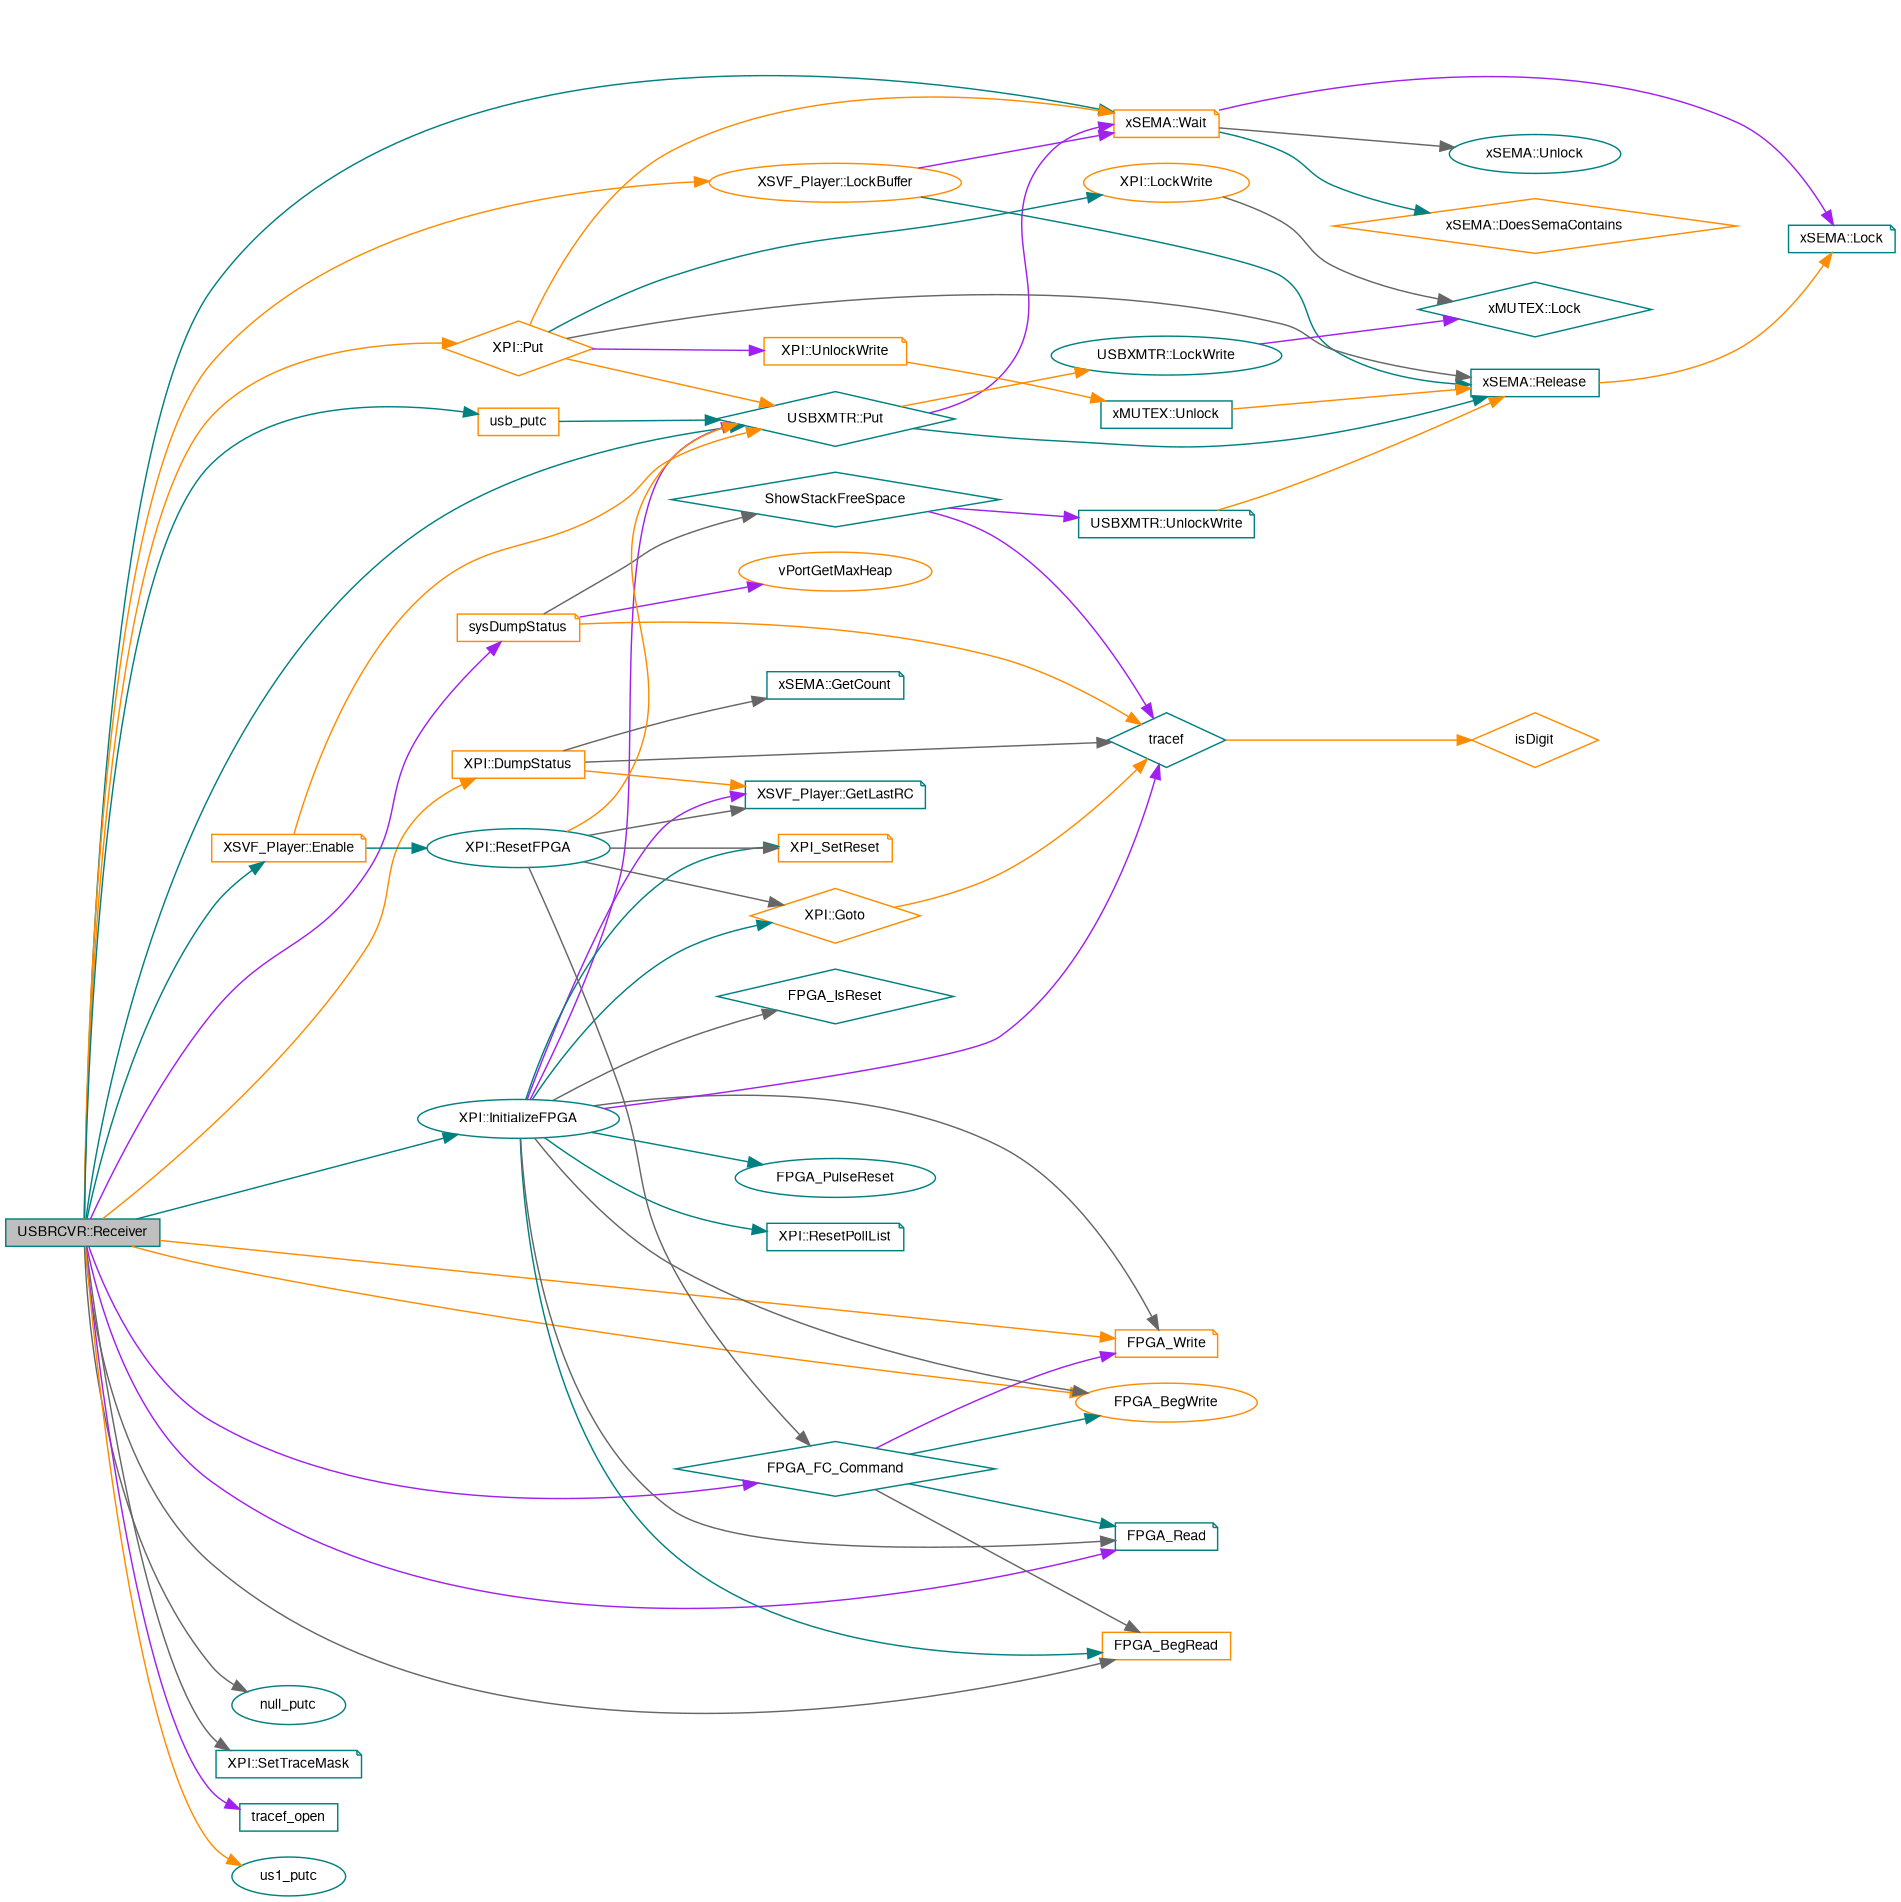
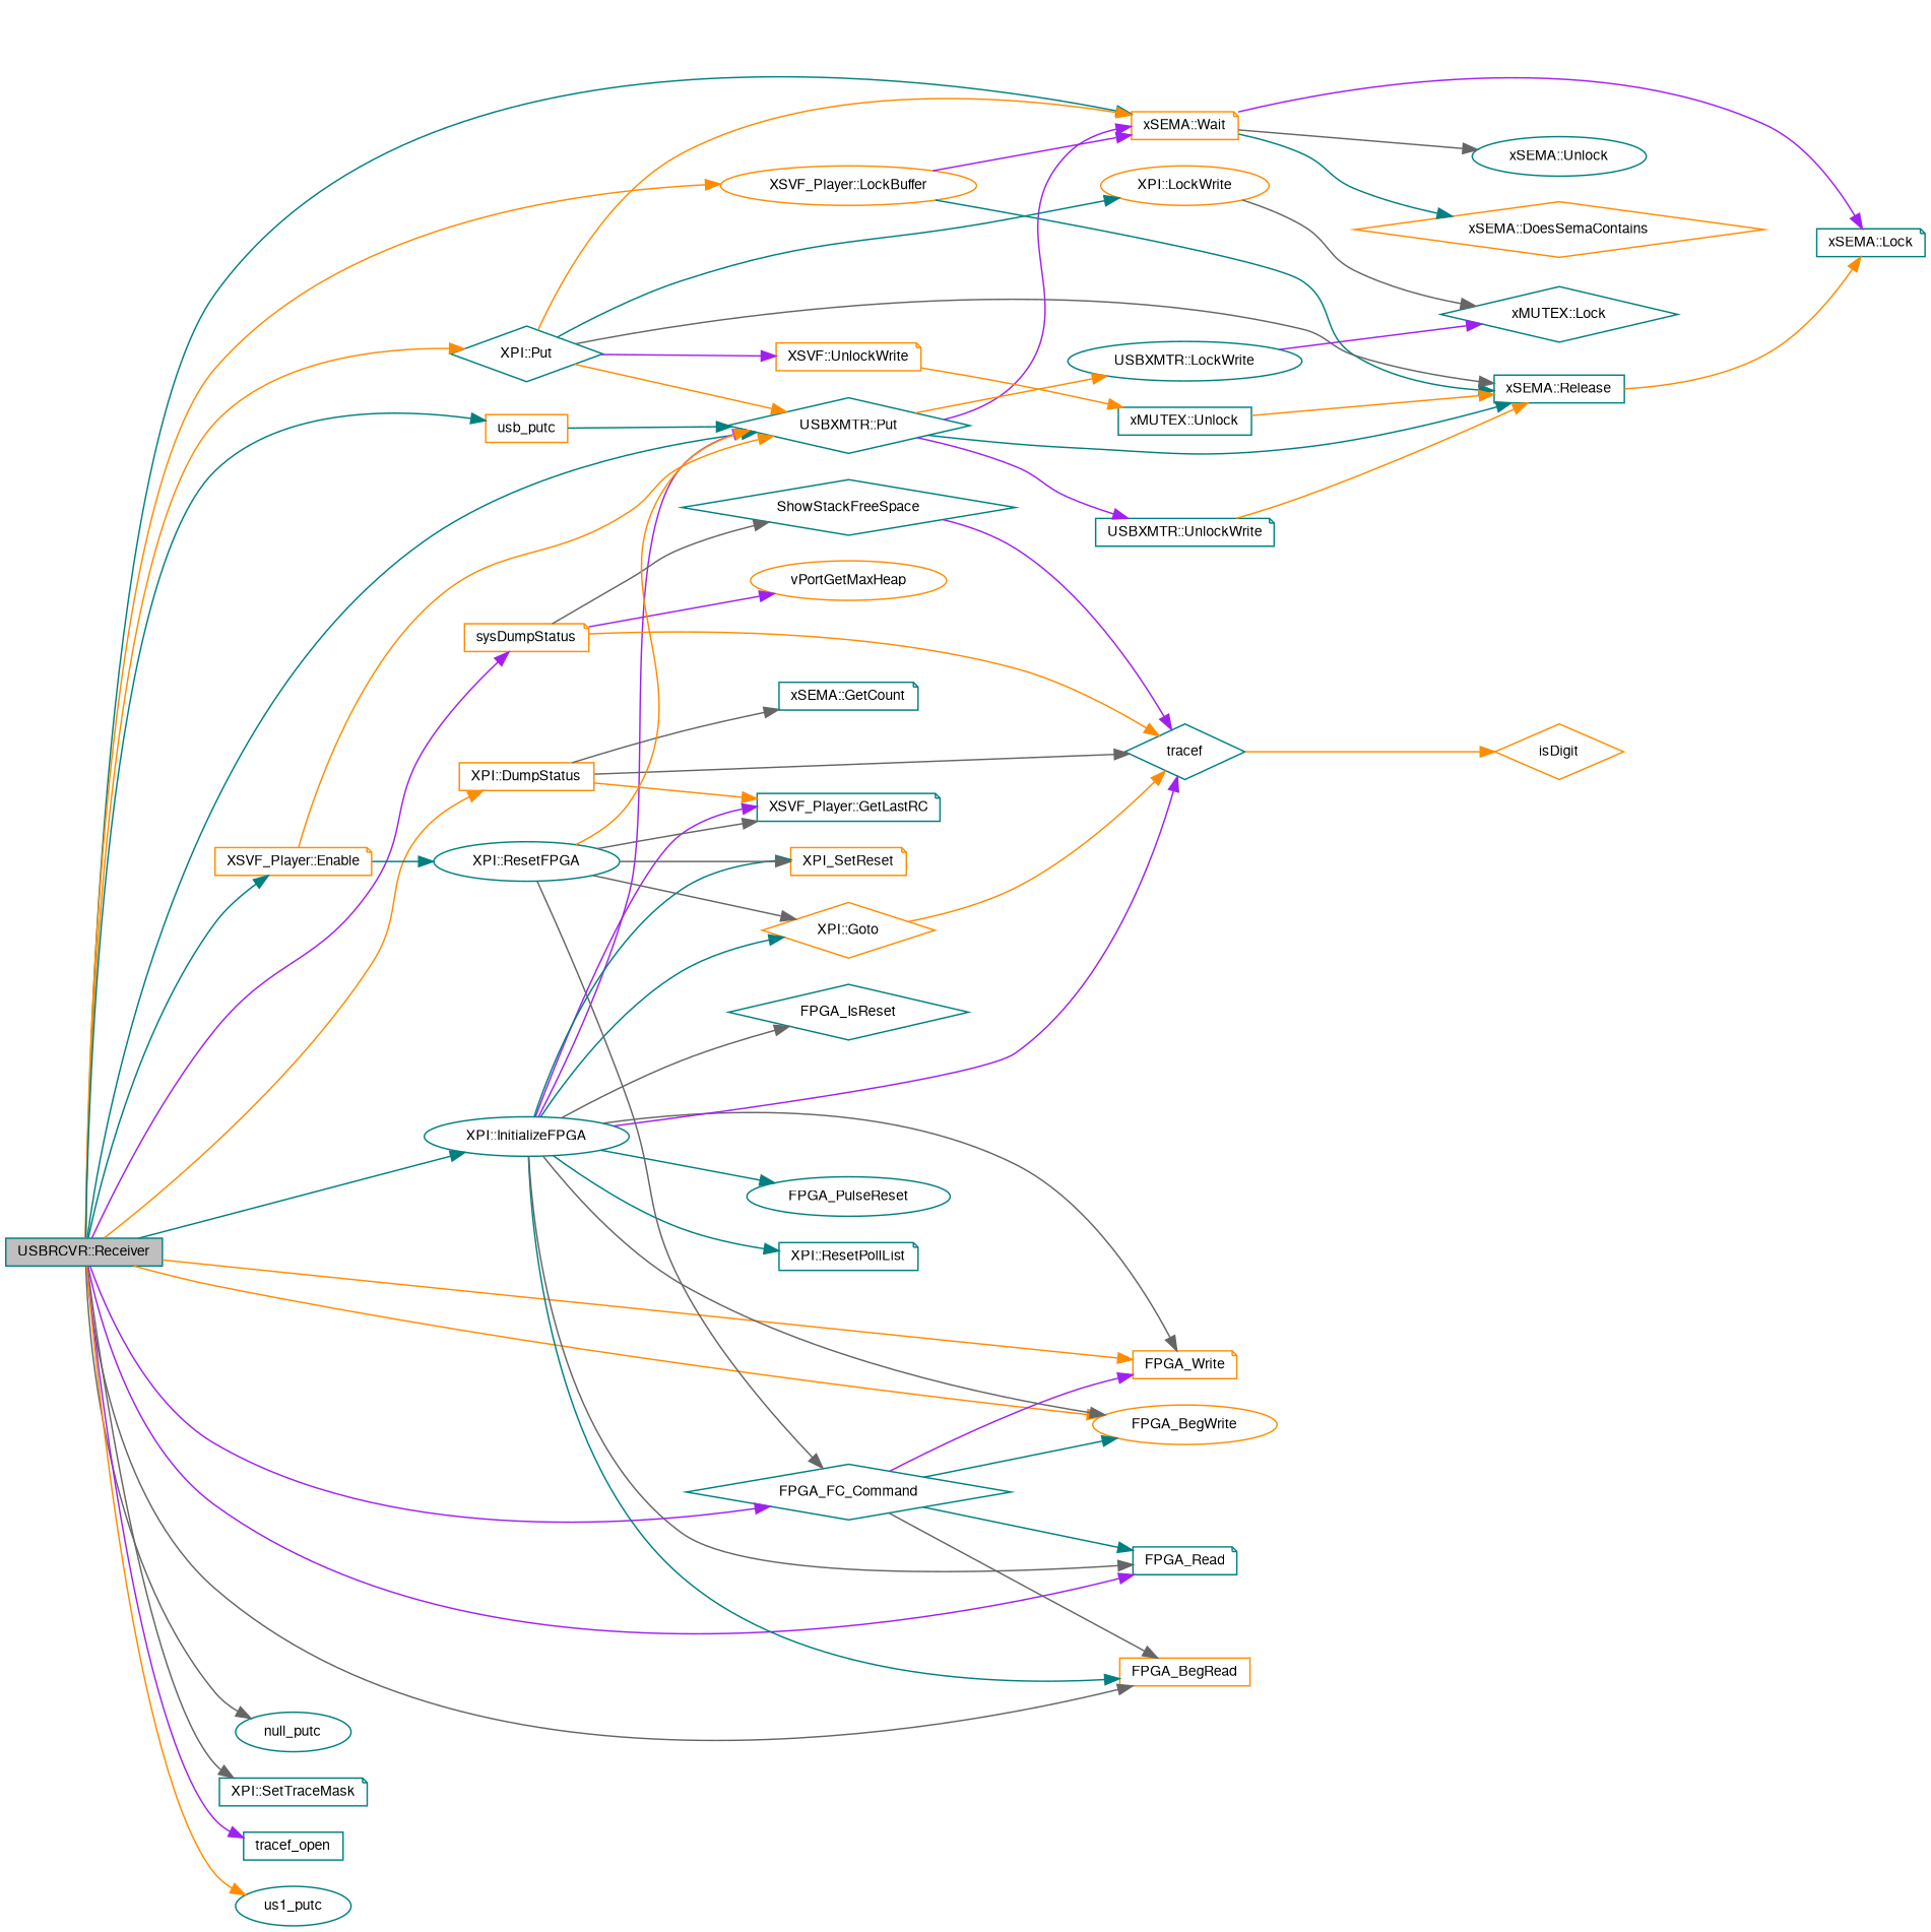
  digraph {
    rankdir=LR
    node [color=teal fontname=FreeSans fontsize=10 shape=note]
    edge [color=darkorange fontname=FreeSans fontsize=10 labelfontname=FreeSans labelfontsize=10 style=solid]
    n1 [fillcolor=grey75 fontcolor=black height=0.2 label="USBRCVR::Receiver" shape=box style=filled width=0.4]
    n2 [color=darkorange height=0.2 label="XPI::DumpStatus" shape=box width=0.4]
    n3 [color=darkorange height=0.2 label="XSVF_Player::Enable" width=0.4]
    n4 [height=0.2 label="USBXMTR::Put" shape=diamond width=0.4]
    n5 [color=darkorange height=0.2 label="xSEMA::Wait" width=0.4]
    n6 [height=0.2 label=FPGA_FC_Command shape=diamond width=0.4]
    n7 [color=darkorange height=0.2 label=FPGA_BegRead shape=box width=0.4]
    n8 [color=darkorange height=0.2 label=FPGA_BegWrite shape=ellipse width=0.4]
    n9 [height=0.2 label=FPGA_Read width=0.4]
    n10 [color=darkorange height=0.2 label=FPGA_Write width=0.4]
    n11 [height=0.2 label="XPI::InitializeFPGA" shape=ellipse width=0.4]
    n12 [color=darkorange height=0.2 label="XSVF_Player::LockBuffer" shape=ellipse width=0.4]
    n13 [height=0.2 label=null_putc shape=ellipse width=0.4]
-   n14 [color=darkorange height=0.2 label="XPI::Put" shape=diamond width=0.4]
+   n14 [height=0.2 label="XPI::Put" shape=diamond width=0.4]
    n15 [height=0.2 label="XPI::SetTraceMask" width=0.4]
    n16 [color=darkorange height=0.2 label=sysDumpStatus width=0.4]
    n17 [height=0.2 label=tracef_open shape=box width=0.4]
    n18 [height=0.2 label=us1_putc shape=ellipse width=0.4]
    n19 [color=darkorange height=0.2 label=usb_putc shape=box width=0.4]
    n20 [height=0.2 label="xSEMA::GetCount" width=0.4]
    n21 [height=0.2 label="XSVF_Player::GetLastRC" width=0.4]
    n22 [height=0.2 label=tracef shape=diamond width=0.4]
    n23 [height=0.2 label="XPI::ResetFPGA" shape=ellipse width=0.4]
    n24 [height=0.2 label="USBXMTR::LockWrite" shape=ellipse width=0.4]
    n25 [height=0.2 label="xSEMA::Release" shape=box width=0.4]
    n26 [height=0.2 label="USBXMTR::UnlockWrite" width=0.4]
    n27 [color=darkorange height=0.2 label="xSEMA::DoesSemaContains" shape=diamond width=0.4]
    n28 [height=0.2 label="xSEMA::Lock" width=0.4]
    n29 [height=0.2 label="xSEMA::Unlock" shape=ellipse width=0.4]
    n30 [color=darkorange height=0.2 label=XPI_SetReset width=0.4]
    n31 [color=darkorange height=0.2 label="XPI::Goto" shape=diamond width=0.4]
    n32 [height=0.2 label=FPGA_IsReset shape=diamond width=0.4]
    n33 [height=0.2 label=FPGA_PulseReset shape=ellipse width=0.4]
    n34 [height=0.2 label="XPI::ResetPollList" width=0.4]
    n35 [color=darkorange height=0.2 label="XPI::LockWrite" shape=ellipse width=0.4]
-   n36 [color=darkorange height=0.2 label="XPI::UnlockWrite" width=0.4]
+   n36 [color=darkorange height=0.2 label="XSVF::UnlockWrite" width=0.4]
    n37 [height=0.2 label=ShowStackFreeSpace shape=diamond width=0.4]
    n38 [color=darkorange height=0.2 label=vPortGetMaxHeap shape=ellipse width=0.4]
    n39 [color=darkorange height=0.2 label=isDigit shape=diamond width=0.4]
    n40 [height=0.2 label="xMUTEX::Lock" shape=diamond width=0.4]
    n41 [height=0.2 label="xMUTEX::Unlock" shape=box width=0.4]
    n1 -> n2
    n1 -> n3 [color=teal]
    n1 -> n4 [color=teal]
    n1 -> n5 [color=teal]
    n1 -> n6 [color=purple]
    n1 -> n7 [color=gray40]
    n1 -> n8
    n1 -> n9 [color=purple]
    n1 -> n10
    n1 -> n11 [color=teal]
    n1 -> n12
    n1 -> n13 [color=gray40]
    n1 -> n14
    n1 -> n15 [color=gray40]
    n1 -> n16 [color=purple]
    n1 -> n17 [color=purple]
    n1 -> n18
    n1 -> n19 [color=teal]
    n2 -> n20 [color=gray40]
    n2 -> n21
    n2 -> n22 [color=gray40]
    n3 -> n4
    n3 -> n23 [color=teal]
    n4 -> n5 [color=purple]
    n4 -> n24
    n4 -> n25 [color=teal]
-   n37 -> n26 [color=purple]
+   n4 -> n26 [color=purple]
    n5 -> n27 [color=teal]
    n5 -> n28 [color=purple]
    n5 -> n29 [color=gray40]
    n6 -> n7 [color=gray40]
    n6 -> n8 [color=teal]
    n6 -> n9 [color=teal]
    n6 -> n10 [color=purple]
    n11 -> n4 [color=purple]
    n11 -> n7 [color=teal]
    n11 -> n8 [color=gray40]
    n11 -> n9 [color=gray40]
    n11 -> n10 [color=gray40]
    n11 -> n21 [color=purple]
    n11 -> n22 [color=purple]
    n11 -> n30 [color=teal]
    n11 -> n31 [color=teal]
    n11 -> n32 [color=gray40]
    n11 -> n33 [color=teal]
    n11 -> n34 [color=teal]
    n12 -> n5 [color=purple]
    n12 -> n25 [color=teal]
    n14 -> n4
    n14 -> n5
    n14 -> n25 [color=gray40]
    n14 -> n35 [color=teal]
    n14 -> n36 [color=purple]
    n16 -> n22
    n16 -> n37 [color=gray40]
    n16 -> n38 [color=purple]
    n19 -> n4 [color=teal]
    n22 -> n39
    n23 -> n4
    n23 -> n6 [color=gray40]
    n23 -> n21 [color=gray40]
    n23 -> n30 [color=gray40]
    n23 -> n31 [color=gray40]
    n24 -> n40 [color=purple]
    n25 -> n28
    n26 -> n25
    n31 -> n22
    n35 -> n40 [color=gray40]
    n36 -> n41
    n37 -> n22 [color=purple]
    n41 -> n25
  }
